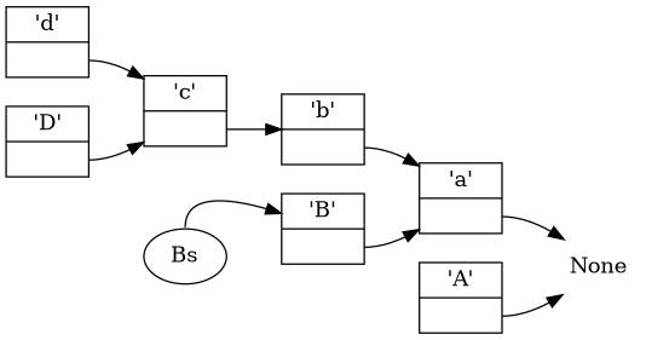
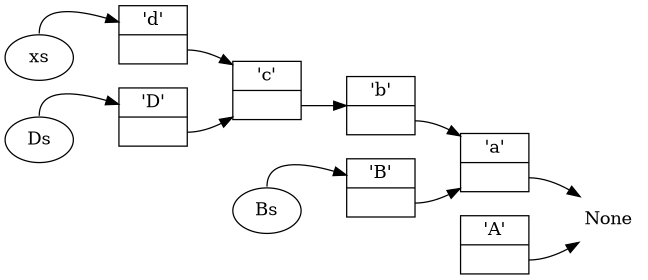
  digraph {
    rankdir=LR
    node [shape=record]
    edge [tailport=n]
    None [shape=none]
    n2 [label="'a' | <n>"]
    n3 [label="'b' | <n>"]
    n4 [label="'c' | <n>"]
    n5 [label="'d' | <n>"]
    n6 [label="'A' | <n>"]
    n7 [label="'B' | <n>"]
    n8 [label="'D' | <n>"]
+   xs [shape=ellipse]
    Bs [shape=ellipse]
+   Ds [shape=ellipse]
    n2 -> None
    n3 -> n2
    n4 -> n3
    n5 -> n4
    n6 -> None
    n7 -> n2
    n8 -> n4
+   xs -> n5
    Bs -> n7
+   Ds -> n8
  }
